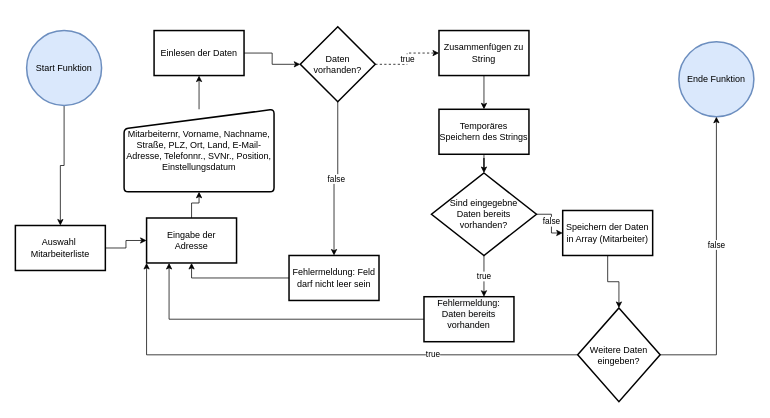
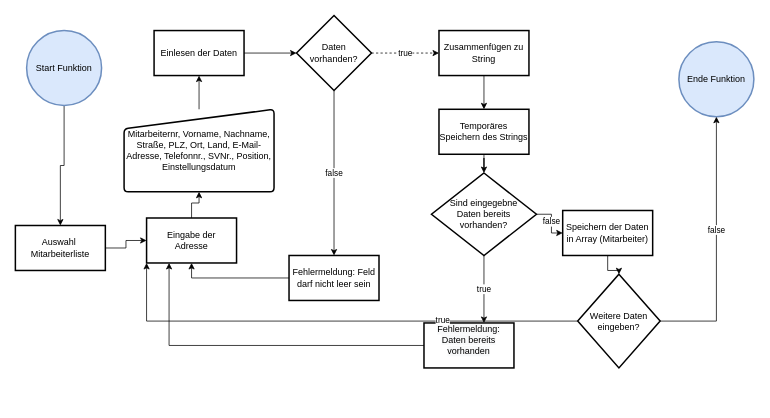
  <mxCell id="0" />
  <mxCell id="1" parent="0" />
  <mxCell id="2" value="" style="edgeStyle=orthogonalEdgeStyle;rounded=0;orthogonalLoop=1;jettySize=auto;html=1;" parent="1" source="3" target="15" edge="1"><mxGeometry relative="1" as="geometry" /></mxCell>
  <mxCell id="3" value="Start Funktion" style="strokeWidth=2;html=1;shape=mxgraph.flowchart.start_2;whiteSpace=wrap;fillColor=#dae8fc;strokeColor=#6c8ebf;" parent="1" vertex="1"><mxGeometry x="35" y="40" width="100" height="100" as="geometry" /></mxCell>
  <mxCell id="4" value="" style="edgeStyle=orthogonalEdgeStyle;rounded=0;orthogonalLoop=1;jettySize=auto;html=1;" parent="1" source="5" target="8" edge="1"><mxGeometry relative="1" as="geometry" /></mxCell>
  <mxCell id="5" value="Einlesen der Daten" style="whiteSpace=wrap;html=1;strokeWidth=2;" parent="1" vertex="1"><mxGeometry x="205" y="40" width="120" height="60" as="geometry" /></mxCell>
  <mxCell id="6" value="true" style="edgeStyle=orthogonalEdgeStyle;rounded=0;orthogonalLoop=1;jettySize=auto;html=1;dashed=1;" parent="1" source="8" target="17" edge="1"><mxGeometry relative="1" as="geometry" /></mxCell>
  <mxCell id="7" value="false" style="edgeStyle=orthogonalEdgeStyle;rounded=0;orthogonalLoop=1;jettySize=auto;html=1;" parent="1" source="8" target="10" edge="1"><mxGeometry relative="1" as="geometry" /></mxCell>
- <mxCell id="8" value="Daten vorhanden?" style="rhombus;whiteSpace=wrap;html=1;strokeWidth=2;" parent="1" vertex="1"><mxGeometry x="400" y="35" width="100" height="100" as="geometry" /></mxCell>
+ <mxCell id="8" value="Daten vorhanden?" style="rhombus;whiteSpace=wrap;html=1;strokeWidth=2;" parent="1" vertex="1"><mxGeometry x="395" y="20" width="100" height="100" as="geometry" /></mxCell>
  <mxCell id="9" style="edgeStyle=orthogonalEdgeStyle;rounded=0;orthogonalLoop=1;jettySize=auto;html=1;entryX=0.5;entryY=1;entryDx=0;entryDy=0;" parent="1" source="10" target="12" edge="1"><mxGeometry relative="1" as="geometry" /></mxCell>
  <mxCell id="10" value="Fehlermeldung: Feld&lt;br&gt;darf nicht leer sein" style="whiteSpace=wrap;html=1;strokeWidth=2;" parent="1" vertex="1"><mxGeometry x="385" y="340" width="120" height="60" as="geometry" /></mxCell>
  <mxCell id="11" value="" style="edgeStyle=orthogonalEdgeStyle;rounded=0;orthogonalLoop=1;jettySize=auto;html=1;" parent="1" source="12" target="21" edge="1"><mxGeometry relative="1" as="geometry" /></mxCell>
  <mxCell id="12" value="Eingabe der&lt;br&gt;Adresse" style="whiteSpace=wrap;html=1;strokeWidth=2;" parent="1" vertex="1"><mxGeometry x="195" y="290" width="120" height="60" as="geometry" /></mxCell>
  <mxCell id="13" value="Ende Funktion" style="strokeWidth=2;html=1;shape=mxgraph.flowchart.start_2;whiteSpace=wrap;fillColor=#dae8fc;strokeColor=#6c8ebf;" parent="1" vertex="1"><mxGeometry x="905" y="55" width="100" height="100" as="geometry" /></mxCell>
  <mxCell id="14" value="" style="edgeStyle=orthogonalEdgeStyle;rounded=0;orthogonalLoop=1;jettySize=auto;html=1;" parent="1" source="15" target="12" edge="1"><mxGeometry relative="1" as="geometry" /></mxCell>
  <mxCell id="15" value="Auswahl&amp;nbsp;&lt;br&gt;Mitarbeiterliste" style="whiteSpace=wrap;html=1;strokeWidth=2;" parent="1" vertex="1"><mxGeometry x="20" y="300" width="120" height="60" as="geometry" /></mxCell>
  <mxCell id="16" value="" style="edgeStyle=orthogonalEdgeStyle;rounded=0;orthogonalLoop=1;jettySize=auto;html=1;" edge="1" parent="1" source="17" target="28"><mxGeometry relative="1" as="geometry" /></mxCell>
  <mxCell id="17" value="Zusammenfügen zu String" style="whiteSpace=wrap;html=1;strokeWidth=2;" parent="1" vertex="1"><mxGeometry x="585" y="40" width="120" height="60" as="geometry" /></mxCell>
  <mxCell id="18" value="" style="edgeStyle=orthogonalEdgeStyle;rounded=0;orthogonalLoop=1;jettySize=auto;html=1;" edge="1" parent="1" source="19" target="33"><mxGeometry relative="1" as="geometry" /></mxCell>
  <mxCell id="19" value="Speichern der Daten in Array (Mitarbeiter)" style="whiteSpace=wrap;html=1;strokeWidth=2;" parent="1" vertex="1"><mxGeometry x="750" y="280" width="120" height="60" as="geometry" /></mxCell>
  <mxCell id="20" value="" style="edgeStyle=orthogonalEdgeStyle;rounded=0;orthogonalLoop=1;jettySize=auto;html=1;" parent="1" source="21" target="5" edge="1"><mxGeometry relative="1" as="geometry" /></mxCell>
  <mxCell id="21" value="Mitarbeiternr, Vorname, Nachname, Straße, PLZ, Ort, Land, E-Mail-Adresse, Telefonnr., SVNr., Position, Einstellungsdatum" style="html=1;strokeWidth=2;shape=manualInput;whiteSpace=wrap;rounded=1;size=26;arcSize=11;" parent="1" vertex="1"><mxGeometry x="165" y="145" width="200" height="110" as="geometry" /></mxCell>
  <mxCell id="22" value="false" style="edgeStyle=orthogonalEdgeStyle;rounded=0;orthogonalLoop=1;jettySize=auto;html=1;" parent="1" source="24" target="19" edge="1"><mxGeometry relative="1" as="geometry" /></mxCell>
  <mxCell id="23" value="true" style="edgeStyle=orthogonalEdgeStyle;rounded=0;orthogonalLoop=1;jettySize=auto;html=1;" parent="1" source="24" target="26" edge="1"><mxGeometry relative="1" as="geometry"><Array as="points"><mxPoint x="625" y="340" /><mxPoint x="625" y="340" /></Array></mxGeometry></mxCell>
  <mxCell id="24" value="&lt;span style=&quot;&quot;&gt;Sind eingegebne&lt;/span&gt;&lt;br style=&quot;&quot;&gt;&lt;span style=&quot;&quot;&gt;Daten bereits vorhanden?&lt;/span&gt;" style="rhombus;whiteSpace=wrap;html=1;strokeWidth=2;" parent="1" vertex="1"><mxGeometry x="575" y="230" width="140" height="110" as="geometry" /></mxCell>
  <mxCell id="25" style="edgeStyle=orthogonalEdgeStyle;rounded=0;orthogonalLoop=1;jettySize=auto;html=1;entryX=0.25;entryY=1;entryDx=0;entryDy=0;" parent="1" source="26" target="12" edge="1"><mxGeometry relative="1" as="geometry" /></mxCell>
- <mxCell id="26" value="&#10;&lt;span style=&quot;color: rgb(0, 0, 0); font-family: Helvetica; font-size: 12px; font-style: normal; font-variant-ligatures: normal; font-variant-caps: normal; font-weight: 400; letter-spacing: normal; orphans: 2; text-align: center; text-indent: 0px; text-transform: none; widows: 2; word-spacing: 0px; -webkit-text-stroke-width: 0px; background-color: rgb(248, 249, 250); text-decoration-thickness: initial; text-decoration-style: initial; text-decoration-color: initial; float: none; display: inline !important;&quot;&gt;Fehlermeldung: Daten bereits vorhanden&lt;/span&gt;&#10;&#10;" style="whiteSpace=wrap;html=1;strokeWidth=2;" parent="1" vertex="1"><mxGeometry x="565" y="395" width="120" height="60" as="geometry" /></mxCell>
+ <mxCell id="26" value="&#10;&lt;span style=&quot;color: rgb(0, 0, 0); font-family: Helvetica; font-size: 12px; font-style: normal; font-variant-ligatures: normal; font-variant-caps: normal; font-weight: 400; letter-spacing: normal; orphans: 2; text-align: center; text-indent: 0px; text-transform: none; widows: 2; word-spacing: 0px; -webkit-text-stroke-width: 0px; background-color: rgb(248, 249, 250); text-decoration-thickness: initial; text-decoration-style: initial; text-decoration-color: initial; float: none; display: inline !important;&quot;&gt;Fehlermeldung: Daten bereits vorhanden&lt;/span&gt;&#10;&#10;" style="whiteSpace=wrap;html=1;strokeWidth=2;" parent="1" vertex="1"><mxGeometry x="565" y="430" width="120" height="60" as="geometry" /></mxCell>
  <mxCell id="27" value="" style="edgeStyle=orthogonalEdgeStyle;rounded=0;orthogonalLoop=1;jettySize=auto;html=1;" edge="1" parent="1" source="28" target="24"><mxGeometry relative="1" as="geometry" /></mxCell>
  <mxCell id="28" value="Temporäres Speichern des Strings" style="whiteSpace=wrap;html=1;strokeWidth=2;" vertex="1" parent="1"><mxGeometry x="585" y="145" width="120" height="60" as="geometry" /></mxCell>
  <mxCell id="29" style="edgeStyle=orthogonalEdgeStyle;rounded=0;orthogonalLoop=1;jettySize=auto;html=1;entryX=0.5;entryY=1;entryDx=0;entryDy=0;entryPerimeter=0;" edge="1" parent="1" source="33" target="13"><mxGeometry relative="1" as="geometry" /></mxCell>
  <mxCell id="30" value="false" style="edgeLabel;html=1;align=center;verticalAlign=middle;resizable=0;points=[];" vertex="1" connectable="0" parent="29"><mxGeometry x="0.132" y="1" relative="1" as="geometry"><mxPoint as="offset" /></mxGeometry></mxCell>
  <mxCell id="31" style="edgeStyle=orthogonalEdgeStyle;rounded=0;orthogonalLoop=1;jettySize=auto;html=1;entryX=0;entryY=1;entryDx=0;entryDy=0;" edge="1" parent="1" source="33" target="12"><mxGeometry relative="1" as="geometry" /></mxCell>
  <mxCell id="32" value="true" style="edgeLabel;html=1;align=center;verticalAlign=middle;resizable=0;points=[];" vertex="1" connectable="0" parent="31"><mxGeometry x="-0.445" y="-1" relative="1" as="geometry"><mxPoint as="offset" /></mxGeometry></mxCell>
- <mxCell id="33" value="Weitere Daten eingeben?" style="rhombus;whiteSpace=wrap;html=1;strokeWidth=2;" vertex="1" parent="1"><mxGeometry x="770" y="410" width="110" height="125" as="geometry" /></mxCell>
+ <mxCell id="33" value="Weitere Daten eingeben?" style="rhombus;whiteSpace=wrap;html=1;strokeWidth=2;" vertex="1" parent="1"><mxGeometry x="770" y="365" width="110" height="125" as="geometry" /></mxCell>
